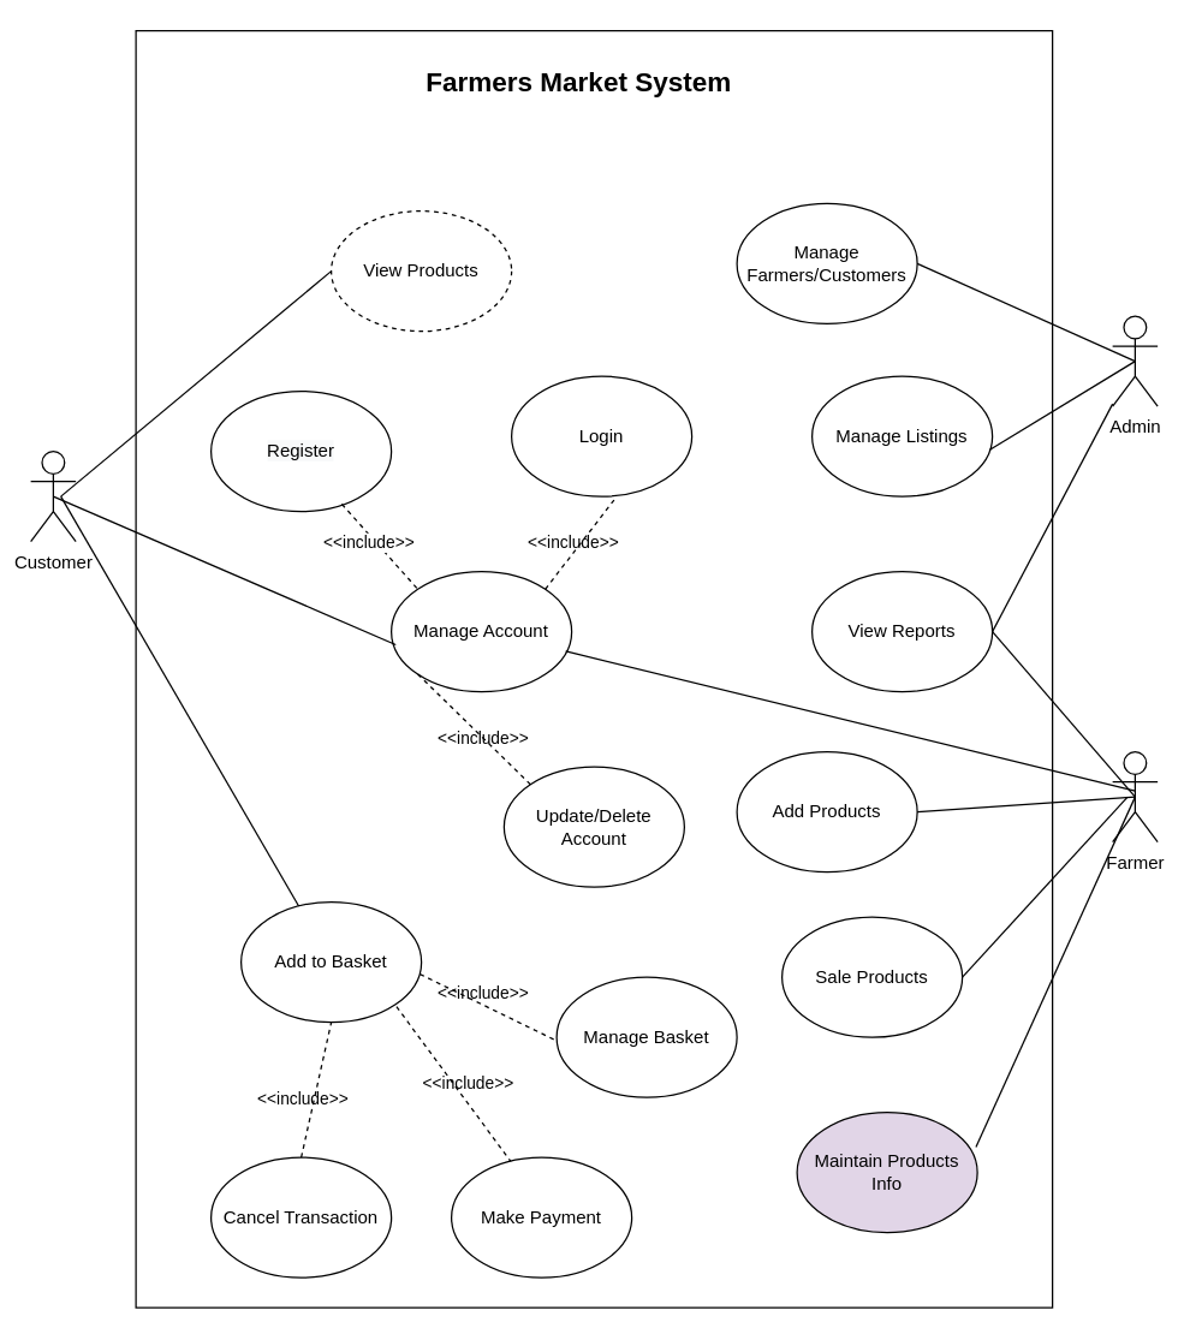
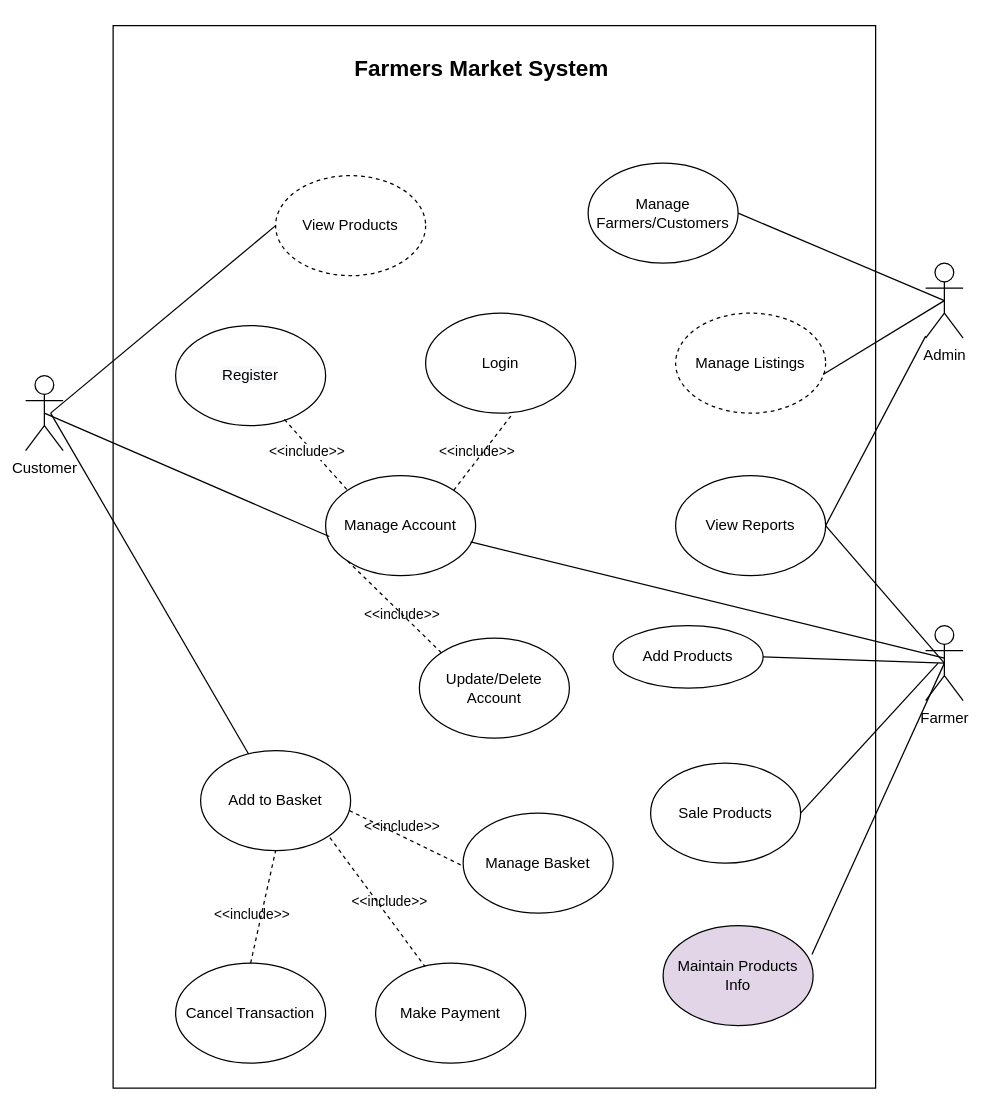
  <mxCell id="0" />
  <mxCell id="1" parent="0" />
  <mxCell id="2" value="" style="rounded=0;whiteSpace=wrap;html=1;direction=south;" vertex="1" parent="1"><mxGeometry x="90" y="20" width="610" height="850" as="geometry" /></mxCell>
  <mxCell id="3" value="Customer" style="shape=umlActor;verticalLabelPosition=bottom;verticalAlign=top;html=1;outlineConnect=0;" vertex="1" parent="1"><mxGeometry x="20" y="300" width="30" height="60" as="geometry" /></mxCell>
  <mxCell id="4" value="Admin" style="shape=umlActor;verticalLabelPosition=bottom;verticalAlign=top;html=1;outlineConnect=0;" vertex="1" parent="1"><mxGeometry x="740" y="210" width="30" height="60" as="geometry" /></mxCell>
  <mxCell id="5" value="&lt;h2&gt;Farmers Market System&lt;/h2&gt;" style="text;html=1;strokeColor=none;fillColor=none;align=center;verticalAlign=middle;whiteSpace=wrap;rounded=0;" vertex="1" parent="1"><mxGeometry x="275" y="30" width="220" height="50" as="geometry" /></mxCell>
  <mxCell id="6" value="View Products" style="ellipse;whiteSpace=wrap;html=1;dashed=1;" vertex="1" parent="1"><mxGeometry x="220" y="140" width="120" height="80" as="geometry" /></mxCell>
  <mxCell id="7" value="" style="endArrow=none;html=1;entryX=0;entryY=0.5;entryDx=0;entryDy=0;" edge="1" parent="1" target="6"><mxGeometry width="50" height="50" relative="1" as="geometry"><mxPoint x="40" y="330" as="sourcePoint" /><mxPoint x="100" y="290" as="targetPoint" /></mxGeometry></mxCell>
  <mxCell id="8" value="Manage Account" style="ellipse;whiteSpace=wrap;html=1;" vertex="1" parent="1"><mxGeometry x="260" y="380" width="120" height="80" as="geometry" /></mxCell>
  <mxCell id="9" value="" style="endArrow=none;html=1;entryX=0.024;entryY=0.609;entryDx=0;entryDy=0;entryPerimeter=0;exitX=0.5;exitY=0.5;exitDx=0;exitDy=0;exitPerimeter=0;" edge="1" parent="1" source="3" target="8"><mxGeometry width="50" height="50" relative="1" as="geometry"><mxPoint x="40" y="370" as="sourcePoint" /><mxPoint x="90" y="320" as="targetPoint" /></mxGeometry></mxCell>
  <mxCell id="10" value="Login" style="ellipse;whiteSpace=wrap;html=1;" vertex="1" parent="1"><mxGeometry x="340" y="250" width="120" height="80" as="geometry" /></mxCell>
- <mxCell id="11" value="Manage Listings" style="ellipse;whiteSpace=wrap;html=1;" vertex="1" parent="1"><mxGeometry x="540" y="250" width="120" height="80" as="geometry" /></mxCell>
+ <mxCell id="11" value="Manage Listings" style="ellipse;whiteSpace=wrap;html=1;dashed=1;" vertex="1" parent="1"><mxGeometry x="540" y="250" width="120" height="80" as="geometry" /></mxCell>
  <mxCell id="12" value="" style="endArrow=none;html=1;entryX=0.5;entryY=0.5;entryDx=0;entryDy=0;entryPerimeter=0;exitX=0.983;exitY=0.613;exitDx=0;exitDy=0;exitPerimeter=0;" edge="1" parent="1" source="11" target="4"><mxGeometry width="50" height="50" relative="1" as="geometry"><mxPoint x="650" y="210" as="sourcePoint" /><mxPoint x="700" y="160" as="targetPoint" /></mxGeometry></mxCell>
- <mxCell id="13" value="Manage Farmers/Customers" style="ellipse;whiteSpace=wrap;html=1;" vertex="1" parent="1"><mxGeometry x="490" y="135" width="120" height="80" as="geometry" /></mxCell>
+ <mxCell id="13" value="Manage Farmers/Customers" style="ellipse;whiteSpace=wrap;html=1;" vertex="1" parent="1"><mxGeometry x="470" y="130" width="120" height="80" as="geometry" /></mxCell>
  <mxCell id="14" value="" style="endArrow=none;html=1;entryX=0.5;entryY=0.5;entryDx=0;entryDy=0;entryPerimeter=0;exitX=1;exitY=0.5;exitDx=0;exitDy=0;" edge="1" parent="1" source="13" target="4"><mxGeometry width="50" height="50" relative="1" as="geometry"><mxPoint x="650" y="320" as="sourcePoint" /><mxPoint x="700" y="270" as="targetPoint" /></mxGeometry></mxCell>
  <mxCell id="15" value="Farmer" style="shape=umlActor;verticalLabelPosition=bottom;verticalAlign=top;html=1;outlineConnect=0;" vertex="1" parent="1"><mxGeometry x="740" y="500" width="30" height="60" as="geometry" /></mxCell>
  <mxCell id="16" value="View Reports" style="ellipse;whiteSpace=wrap;html=1;" vertex="1" parent="1"><mxGeometry x="540" y="380" width="120" height="80" as="geometry" /></mxCell>
  <mxCell id="17" value="" style="endArrow=none;html=1;exitX=1;exitY=0.5;exitDx=0;exitDy=0;" edge="1" parent="1" source="16" target="4"><mxGeometry width="50" height="50" relative="1" as="geometry"><mxPoint x="670" y="420" as="sourcePoint" /><mxPoint x="720" y="370" as="targetPoint" /></mxGeometry></mxCell>
  <mxCell id="18" value="" style="endArrow=none;html=1;entryX=0.5;entryY=0.5;entryDx=0;entryDy=0;entryPerimeter=0;exitX=1;exitY=0.5;exitDx=0;exitDy=0;" edge="1" parent="1" source="16" target="15"><mxGeometry width="50" height="50" relative="1" as="geometry"><mxPoint x="650" y="520" as="sourcePoint" /><mxPoint x="700" y="470" as="targetPoint" /></mxGeometry></mxCell>
- <mxCell id="19" value="Add Products" style="ellipse;whiteSpace=wrap;html=1;" vertex="1" parent="1"><mxGeometry x="490" y="500" width="120" height="80" as="geometry" /></mxCell>
+ <mxCell id="19" value="Add Products" style="ellipse;whiteSpace=wrap;html=1;" vertex="1" parent="1"><mxGeometry x="490" y="500" width="120" height="50" as="geometry" /></mxCell>
  <mxCell id="20" value="&#10;&#10;&lt;span style=&quot;color: rgb(0, 0, 0); font-family: helvetica; font-size: 12px; font-style: normal; font-weight: 400; letter-spacing: normal; text-align: center; text-indent: 0px; text-transform: none; word-spacing: 0px; background-color: rgb(248, 249, 250); display: inline; float: none;&quot;&gt;Register&lt;/span&gt;&#10;&#10;" style="ellipse;whiteSpace=wrap;html=1;" vertex="1" parent="1"><mxGeometry x="140" y="260" width="120" height="80" as="geometry" /></mxCell>
  <mxCell id="21" value="" style="endArrow=none;html=1;entryX=0.5;entryY=0.5;entryDx=0;entryDy=0;entryPerimeter=0;exitX=1;exitY=0.5;exitDx=0;exitDy=0;" edge="1" parent="1" source="19" target="15"><mxGeometry width="50" height="50" relative="1" as="geometry"><mxPoint x="660" y="720" as="sourcePoint" /><mxPoint x="710" y="670" as="targetPoint" /></mxGeometry></mxCell>
  <mxCell id="22" value="Update/Delete Account" style="ellipse;whiteSpace=wrap;html=1;" vertex="1" parent="1"><mxGeometry x="335" y="510" width="120" height="80" as="geometry" /></mxCell>
  <mxCell id="23" value="" style="endArrow=none;html=1;exitX=0.967;exitY=0.663;exitDx=0;exitDy=0;exitPerimeter=0;" edge="1" parent="1" source="8"><mxGeometry width="50" height="50" relative="1" as="geometry"><mxPoint x="340" y="720" as="sourcePoint" /><mxPoint x="755" y="526" as="targetPoint" /></mxGeometry></mxCell>
  <mxCell id="24" value="" style="endArrow=none;dashed=1;html=1;exitX=0.725;exitY=0.938;exitDx=0;exitDy=0;exitPerimeter=0;entryX=0;entryY=0;entryDx=0;entryDy=0;" edge="1" parent="1" source="20" target="8"><mxGeometry width="50" height="50" relative="1" as="geometry"><mxPoint x="250" y="380" as="sourcePoint" /><mxPoint x="300" y="330" as="targetPoint" /></mxGeometry></mxCell>
  <mxCell id="25" value="&amp;lt;&amp;lt;include&amp;gt;&amp;gt;" style="edgeLabel;html=1;align=center;verticalAlign=middle;resizable=0;points=[];" vertex="1" connectable="0" parent="24"><mxGeometry x="-0.391" y="3" relative="1" as="geometry"><mxPoint y="9.8" as="offset" /></mxGeometry></mxCell>
  <mxCell id="26" value="&amp;lt;&amp;lt;include&amp;gt;&amp;gt;" style="edgeLabel;html=1;align=center;verticalAlign=middle;resizable=0;points=[];" vertex="1" connectable="0" parent="24"><mxGeometry x="-0.391" y="3" relative="1" as="geometry"><mxPoint x="135.45" y="9.8" as="offset" /></mxGeometry></mxCell>
  <mxCell id="27" value="&amp;lt;&amp;lt;include&amp;gt;&amp;gt;" style="edgeLabel;html=1;align=center;verticalAlign=middle;resizable=0;points=[];" vertex="1" connectable="0" parent="24"><mxGeometry x="-0.391" y="3" relative="1" as="geometry"><mxPoint x="75.45" y="139.8" as="offset" /></mxGeometry></mxCell>
  <mxCell id="28" value="&amp;lt;&amp;lt;include&amp;gt;&amp;gt;" style="edgeLabel;html=1;align=center;verticalAlign=middle;resizable=0;points=[];" vertex="1" connectable="0" parent="24"><mxGeometry x="-0.391" y="3" relative="1" as="geometry"><mxPoint x="75.45" y="309.8" as="offset" /></mxGeometry></mxCell>
  <mxCell id="29" value="&amp;lt;&amp;lt;include&amp;gt;&amp;gt;" style="edgeLabel;html=1;align=center;verticalAlign=middle;resizable=0;points=[];" vertex="1" connectable="0" parent="24"><mxGeometry x="-0.391" y="3" relative="1" as="geometry"><mxPoint x="-44.55" y="379.8" as="offset" /></mxGeometry></mxCell>
  <mxCell id="30" value="&amp;lt;&amp;lt;include&amp;gt;&amp;gt;" style="edgeLabel;html=1;align=center;verticalAlign=middle;resizable=0;points=[];" vertex="1" connectable="0" parent="24"><mxGeometry x="-0.391" y="3" relative="1" as="geometry"><mxPoint x="65.45" y="369.8" as="offset" /></mxGeometry></mxCell>
  <mxCell id="31" value="" style="endArrow=none;dashed=1;html=1;exitX=1;exitY=0;exitDx=0;exitDy=0;" edge="1" parent="1" source="8"><mxGeometry width="50" height="50" relative="1" as="geometry"><mxPoint x="360" y="380" as="sourcePoint" /><mxPoint x="410" y="330" as="targetPoint" /></mxGeometry></mxCell>
  <mxCell id="32" value="" style="endArrow=none;dashed=1;html=1;exitX=0;exitY=0;exitDx=0;exitDy=0;entryX=0;entryY=1;entryDx=0;entryDy=0;" edge="1" parent="1" source="22" target="8"><mxGeometry width="50" height="50" relative="1" as="geometry"><mxPoint x="240" y="510" as="sourcePoint" /><mxPoint x="290" y="460" as="targetPoint" /></mxGeometry></mxCell>
  <mxCell id="33" value="Sale Products" style="ellipse;whiteSpace=wrap;html=1;" vertex="1" parent="1"><mxGeometry x="520" y="610" width="120" height="80" as="geometry" /></mxCell>
  <mxCell id="34" value="" style="endArrow=none;html=1;exitX=1;exitY=0.5;exitDx=0;exitDy=0;" edge="1" parent="1" source="33"><mxGeometry width="50" height="50" relative="1" as="geometry"><mxPoint x="620" y="590" as="sourcePoint" /><mxPoint x="750" y="530" as="targetPoint" /></mxGeometry></mxCell>
  <mxCell id="35" value="Add to Basket" style="ellipse;whiteSpace=wrap;html=1;" vertex="1" parent="1"><mxGeometry x="160" y="600" width="120" height="80" as="geometry" /></mxCell>
  <mxCell id="36" value="" style="endArrow=none;html=1;" edge="1" parent="1" target="35"><mxGeometry width="50" height="50" relative="1" as="geometry"><mxPoint x="40" y="330" as="sourcePoint" /><mxPoint x="130" y="510" as="targetPoint" /></mxGeometry></mxCell>
  <mxCell id="37" value="Cancel Transaction" style="ellipse;whiteSpace=wrap;html=1;" vertex="1" parent="1"><mxGeometry x="140" y="770" width="120" height="80" as="geometry" /></mxCell>
  <mxCell id="38" value="" style="endArrow=none;dashed=1;html=1;entryX=0.5;entryY=1;entryDx=0;entryDy=0;exitX=0.5;exitY=0;exitDx=0;exitDy=0;" edge="1" parent="1" source="37" target="35"><mxGeometry width="50" height="50" relative="1" as="geometry"><mxPoint x="190" y="750" as="sourcePoint" /><mxPoint x="240" y="700" as="targetPoint" /></mxGeometry></mxCell>
  <mxCell id="39" value="" style="endArrow=none;dashed=1;html=1;exitX=0;exitY=0;exitDx=0;exitDy=0;entryX=1;entryY=1;entryDx=0;entryDy=0;" edge="1" parent="1" target="35"><mxGeometry width="50" height="50" relative="1" as="geometry"><mxPoint x="340.004" y="773.436" as="sourcePoint" /><mxPoint x="265.004" y="700.004" as="targetPoint" /></mxGeometry></mxCell>
  <mxCell id="40" value="Make Payment" style="ellipse;whiteSpace=wrap;html=1;" vertex="1" parent="1"><mxGeometry x="300" y="770" width="120" height="80" as="geometry" /></mxCell>
  <mxCell id="41" value="Manage Basket" style="ellipse;whiteSpace=wrap;html=1;" vertex="1" parent="1"><mxGeometry x="370" y="650" width="120" height="80" as="geometry" /></mxCell>
  <mxCell id="42" value="" style="endArrow=none;dashed=1;html=1;exitX=0.992;exitY=0.6;exitDx=0;exitDy=0;exitPerimeter=0;entryX=0.791;entryY=0.541;entryDx=0;entryDy=0;entryPerimeter=0;" edge="1" parent="1" source="35" target="2"><mxGeometry width="50" height="50" relative="1" as="geometry"><mxPoint x="290" y="670" as="sourcePoint" /><mxPoint x="340" y="620" as="targetPoint" /></mxGeometry></mxCell>
  <mxCell id="43" value="Maintain Products Info" style="ellipse;whiteSpace=wrap;html=1;fillColor=#e1d5e7;" vertex="1" parent="1"><mxGeometry x="530" y="740" width="120" height="80" as="geometry" /></mxCell>
  <mxCell id="44" value="" style="endArrow=none;html=1;entryX=0.5;entryY=0.5;entryDx=0;entryDy=0;entryPerimeter=0;exitX=0.992;exitY=0.288;exitDx=0;exitDy=0;exitPerimeter=0;" edge="1" parent="1" source="43" target="15"><mxGeometry width="50" height="50" relative="1" as="geometry"><mxPoint x="640" y="770" as="sourcePoint" /><mxPoint x="690" y="720" as="targetPoint" /></mxGeometry></mxCell>
